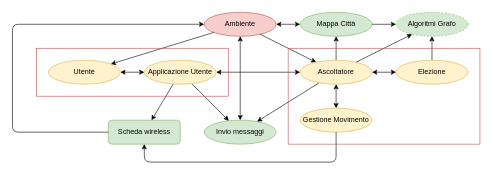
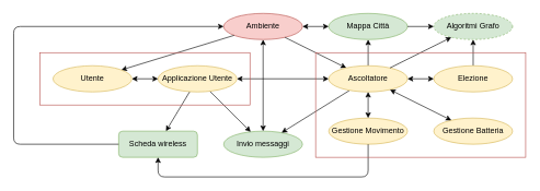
  <mxCell id="0" />
  <mxCell id="1" parent="0" />
  <mxCell id="2" value="Invio messaggi" style="ellipse;whiteSpace=wrap;html=1;fillColor=#d5e8d4;strokeColor=#82b366;" vertex="1" parent="1"><mxGeometry x="340" y="200" width="120" height="40" as="geometry" /></mxCell>
  <mxCell id="3" value="Scheda wireless" style="whiteSpace=wrap;html=1;fillColor=#d5e8d4;strokeColor=#82b366;rounded=1;" vertex="1" parent="1"><mxGeometry x="180" y="200" width="120" height="40" as="geometry" /></mxCell>
  <mxCell id="4" value="Ambiente" style="ellipse;whiteSpace=wrap;html=1;fillColor=#f8cecc;strokeColor=#b85450;" vertex="1" parent="1"><mxGeometry x="340" y="20" width="120" height="40" as="geometry" /></mxCell>
  <mxCell id="5" value="Mappa Città" style="ellipse;whiteSpace=wrap;html=1;fillColor=#d5e8d4;strokeColor=#82b366;" vertex="1" parent="1"><mxGeometry x="500" y="20" width="120" height="40" as="geometry" /></mxCell>
  <mxCell id="6" value="" style="endArrow=classic;html=1;" edge="1" parent="1" source="4" target="21"><mxGeometry width="50" height="50" relative="1" as="geometry"><mxPoint x="-60" y="140" as="sourcePoint" /><mxPoint x="238.411" y="104.636" as="targetPoint" /></mxGeometry></mxCell>
  <mxCell id="7" value="" style="endArrow=classic;html=1;" edge="1" parent="1" source="22" target="3"><mxGeometry width="50" height="50" relative="1" as="geometry"><mxPoint x="218.974" y="138.974" as="sourcePoint" /><mxPoint x="30" y="350" as="targetPoint" /></mxGeometry></mxCell>
  <mxCell id="8" value="" style="endArrow=classic;html=1;" edge="1" parent="1" source="22" target="2"><mxGeometry width="50" height="50" relative="1" as="geometry"><mxPoint x="236.868" y="135.779" as="sourcePoint" /><mxPoint x="230" y="520" as="targetPoint" /></mxGeometry></mxCell>
  <mxCell id="9" value="" style="endArrow=classic;html=1;" edge="1" parent="1" source="19" target="2"><mxGeometry width="50" height="50" relative="1" as="geometry"><mxPoint x="581.026" y="138.974" as="sourcePoint" /><mxPoint x="460" y="380" as="targetPoint" /></mxGeometry></mxCell>
  <mxCell id="10" value="" style="endArrow=classic;html=1;" edge="1" parent="1" source="20" target="13"><mxGeometry width="50" height="50" relative="1" as="geometry"><mxPoint x="760" y="100" as="sourcePoint" /><mxPoint x="520" y="350" as="targetPoint" /></mxGeometry></mxCell>
  <mxCell id="11" value="" style="endArrow=classic;html=1;" edge="1" parent="1" source="4" target="19"><mxGeometry width="50" height="50" relative="1" as="geometry"><mxPoint x="150" y="130" as="sourcePoint" /><mxPoint x="561.589" y="104.636" as="targetPoint" /></mxGeometry></mxCell>
  <mxCell id="12" value="" style="endArrow=classic;html=1;" edge="1" parent="1" source="3" target="4"><mxGeometry width="50" height="50" relative="1" as="geometry"><mxPoint x="200" y="160" as="sourcePoint" /><mxPoint x="250" y="110" as="targetPoint" /><Array as="points"><mxPoint x="20" y="220" /><mxPoint x="20" y="40" /></Array></mxGeometry></mxCell>
  <mxCell id="13" value="Algoritmi Grafo" style="ellipse;whiteSpace=wrap;html=1;fillColor=#d5e8d4;strokeColor=#82b366;dashed=1;" vertex="1" parent="1"><mxGeometry x="660" y="20" width="120" height="40" as="geometry" /></mxCell>
  <mxCell id="14" value="" style="endArrow=classic;html=1;strokeColor=#000000;" edge="1" parent="1" source="19" target="5"><mxGeometry width="50" height="50" relative="1" as="geometry"><mxPoint x="600" y="100" as="sourcePoint" /><mxPoint x="570" y="310" as="targetPoint" /></mxGeometry></mxCell>
  <mxCell id="15" value="" style="endArrow=classic;html=1;strokeColor=#000000;" edge="1" parent="1" source="5" target="13"><mxGeometry width="50" height="50" relative="1" as="geometry"><mxPoint x="470" y="90" as="sourcePoint" /><mxPoint x="520" y="40" as="targetPoint" /></mxGeometry></mxCell>
  <mxCell id="16" value="" style="endArrow=classic;startArrow=classic;html=1;" edge="1" parent="1" source="2" target="4"><mxGeometry width="50" height="50" relative="1" as="geometry"><mxPoint x="410" y="160" as="sourcePoint" /><mxPoint x="460" y="110" as="targetPoint" /></mxGeometry></mxCell>
  <mxCell id="17" value="" style="endArrow=classic;startArrow=classic;html=1;" edge="1" parent="1" source="4" target="5"><mxGeometry width="50" height="50" relative="1" as="geometry"><mxPoint x="500" y="40" as="sourcePoint" /><mxPoint x="550" y="-10" as="targetPoint" /></mxGeometry></mxCell>
  <mxCell id="18" value="" style="endArrow=classic;startArrow=classic;html=1;" edge="1" parent="1" source="22" target="19"><mxGeometry width="50" height="50" relative="1" as="geometry"><mxPoint x="260" y="120" as="sourcePoint" /><mxPoint x="540" y="120" as="targetPoint" /></mxGeometry></mxCell>
  <mxCell id="19" value="Ascoltatore" style="ellipse;whiteSpace=wrap;html=1;fillColor=#fff2cc;strokeColor=#d6b656;" vertex="1" parent="1"><mxGeometry x="500" y="100" width="120" height="40" as="geometry" /></mxCell>
  <mxCell id="20" value="Elezione" style="ellipse;whiteSpace=wrap;html=1;fillColor=#fff2cc;strokeColor=#d6b656;" vertex="1" parent="1"><mxGeometry x="660" y="100" width="120" height="40" as="geometry" /></mxCell>
  <mxCell id="21" value="Utente" style="ellipse;whiteSpace=wrap;html=1;fillColor=#fff2cc;strokeColor=#d6b656;" vertex="1" parent="1"><mxGeometry x="80" y="100" width="120" height="40" as="geometry" /></mxCell>
  <mxCell id="22" value="Applicazione Utente" style="ellipse;whiteSpace=wrap;html=1;fillColor=#fff2cc;strokeColor=#d6b656;" vertex="1" parent="1"><mxGeometry x="240" y="100" width="120" height="40" as="geometry" /></mxCell>
  <mxCell id="23" value="" style="rounded=0;whiteSpace=wrap;html=1;fillColor=none;strokeColor=#b85450;" vertex="1" parent="1"><mxGeometry x="60" y="80" width="320" height="80" as="geometry" /></mxCell>
  <mxCell id="24" value="" style="endArrow=classic;startArrow=classic;html=1;" edge="1" parent="1" source="19" target="20"><mxGeometry width="50" height="50" relative="1" as="geometry"><mxPoint x="590" y="210" as="sourcePoint" /><mxPoint x="640" y="160" as="targetPoint" /></mxGeometry></mxCell>
  <mxCell id="25" value="" style="endArrow=classic;html=1;" edge="1" parent="1" source="19" target="13"><mxGeometry width="50" height="50" relative="1" as="geometry"><mxPoint x="660" y="290" as="sourcePoint" /><mxPoint x="710" y="240" as="targetPoint" /></mxGeometry></mxCell>
  <mxCell id="26" value="" style="endArrow=classic;startArrow=classic;html=1;" edge="1" parent="1" source="21" target="22"><mxGeometry width="50" height="50" relative="1" as="geometry"><mxPoint x="140" y="220" as="sourcePoint" /><mxPoint x="190" y="170" as="targetPoint" /></mxGeometry></mxCell>
+ <mxCell id="27" value="Gestione Batteria" style="ellipse;whiteSpace=wrap;html=1;fillColor=#fff2cc;strokeColor=#d6b656;" vertex="1" parent="1"><mxGeometry x="660" y="180" width="120" height="40" as="geometry" /></mxCell>
  <mxCell id="28" value="Gestione Movimento" style="ellipse;whiteSpace=wrap;html=1;fillColor=#fff2cc;strokeColor=#d6b656;" vertex="1" parent="1"><mxGeometry x="500" y="180" width="120" height="40" as="geometry" /></mxCell>
  <mxCell id="29" value="" style="endArrow=classic;startArrow=classic;html=1;strokeColor=#000000;" edge="1" parent="1" source="28" target="19"><mxGeometry width="50" height="50" relative="1" as="geometry"><mxPoint x="550" y="310" as="sourcePoint" /><mxPoint x="600" y="260" as="targetPoint" /></mxGeometry></mxCell>
+ <mxCell id="30" value="" style="endArrow=classic;startArrow=classic;html=1;strokeColor=#000000;" edge="1" parent="1" source="27" target="19"><mxGeometry width="50" height="50" relative="1" as="geometry"><mxPoint x="650" y="330" as="sourcePoint" /><mxPoint x="700" y="280" as="targetPoint" /></mxGeometry></mxCell>
  <mxCell id="31" value="" style="endArrow=classic;html=1;strokeColor=#000000;" edge="1" parent="1" source="28" target="3"><mxGeometry width="50" height="50" relative="1" as="geometry"><mxPoint x="500" y="320" as="sourcePoint" /><mxPoint x="550" y="270" as="targetPoint" /><Array as="points"><mxPoint x="560" y="270" /><mxPoint x="240" y="270" /></Array></mxGeometry></mxCell>
  <mxCell id="32" value="" style="rounded=0;whiteSpace=wrap;html=1;fillColor=none;strokeColor=#b85450;" vertex="1" parent="1"><mxGeometry x="480" y="80" width="320" height="160" as="geometry" /></mxCell>
